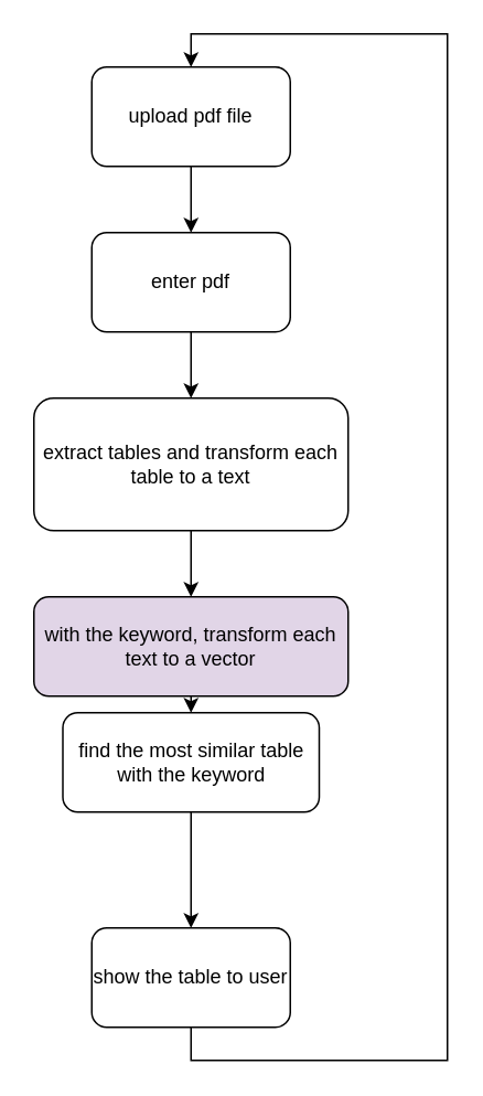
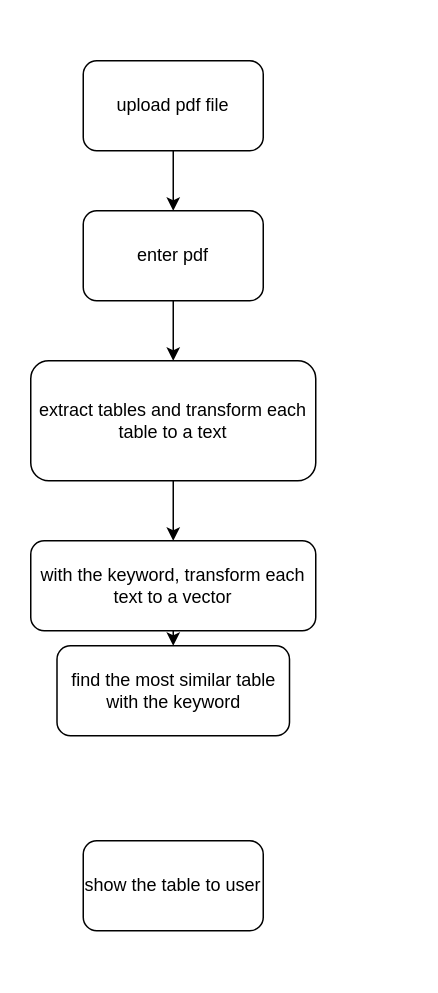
  <mxCell id="0" />
  <mxCell id="1" parent="0" />
  <mxCell id="2" style="edgeStyle=orthogonalEdgeStyle;rounded=0;orthogonalLoop=1;jettySize=auto;html=1;entryX=0.5;entryY=0;entryDx=0;entryDy=0;" edge="1" parent="1" source="3" target="11"><mxGeometry relative="1" as="geometry" /></mxCell>
  <mxCell id="3" value="upload pdf file" style="rounded=1;whiteSpace=wrap;html=1;" vertex="1" parent="1"><mxGeometry x="55" y="40" width="120" height="60" as="geometry" /></mxCell>
  <mxCell id="4" style="edgeStyle=orthogonalEdgeStyle;rounded=0;orthogonalLoop=1;jettySize=auto;html=1;exitX=0.5;exitY=1;exitDx=0;exitDy=0;" edge="1" parent="1" source="5" target="7"><mxGeometry relative="1" as="geometry" /></mxCell>
  <mxCell id="5" value="extract tables and transform each table to a text" style="rounded=1;whiteSpace=wrap;html=1;" vertex="1" parent="1"><mxGeometry x="20" y="240" width="190" height="80" as="geometry" /></mxCell>
  <mxCell id="6" style="edgeStyle=orthogonalEdgeStyle;rounded=0;orthogonalLoop=1;jettySize=auto;html=1;exitX=0.5;exitY=1;exitDx=0;exitDy=0;entryX=0.5;entryY=0;entryDx=0;entryDy=0;" edge="1" parent="1" source="7" target="9"><mxGeometry relative="1" as="geometry" /></mxCell>
- <mxCell id="7" value="with the keyword, transform each text to a vector" style="rounded=1;whiteSpace=wrap;html=1;fillColor=#e1d5e7;" vertex="1" parent="1"><mxGeometry x="20" y="360" width="190" height="60" as="geometry" /></mxCell>
- <mxCell id="8" style="edgeStyle=orthogonalEdgeStyle;rounded=0;orthogonalLoop=1;jettySize=auto;html=1;exitX=0.5;exitY=1;exitDx=0;exitDy=0;entryX=0.5;entryY=0;entryDx=0;entryDy=0;" edge="1" parent="1" source="9" target="13"><mxGeometry relative="1" as="geometry" /></mxCell>
+ <mxCell id="7" value="with the keyword, transform each text to a vector" style="rounded=1;whiteSpace=wrap;html=1;" vertex="1" parent="1"><mxGeometry x="20" y="360" width="190" height="60" as="geometry" /></mxCell>
  <mxCell id="9" value="find the most similar table with the keyword" style="rounded=1;whiteSpace=wrap;html=1;" vertex="1" parent="1"><mxGeometry x="37.5" y="430" width="155" height="60" as="geometry" /></mxCell>
  <mxCell id="10" style="edgeStyle=orthogonalEdgeStyle;rounded=0;orthogonalLoop=1;jettySize=auto;html=1;entryX=0.5;entryY=0;entryDx=0;entryDy=0;" edge="1" parent="1" source="11" target="5"><mxGeometry relative="1" as="geometry" /></mxCell>
  <mxCell id="11" value="enter pdf" style="rounded=1;whiteSpace=wrap;html=1;" vertex="1" parent="1"><mxGeometry x="55" y="140" width="120" height="60" as="geometry" /></mxCell>
- <mxCell id="12" style="edgeStyle=orthogonalEdgeStyle;rounded=0;orthogonalLoop=1;jettySize=auto;html=1;exitX=0.5;exitY=1;exitDx=0;exitDy=0;entryX=0.5;entryY=0;entryDx=0;entryDy=0;" edge="1" parent="1" source="13" target="3"><mxGeometry relative="1" as="geometry"><mxPoint x="290" y="180" as="targetPoint" /><Array as="points"><mxPoint x="115" y="640" /><mxPoint x="270" y="640" /><mxPoint x="270" y="20" /><mxPoint x="115" y="20" /></Array></mxGeometry></mxCell>
  <mxCell id="13" value="show the table to user" style="rounded=1;whiteSpace=wrap;html=1;" vertex="1" parent="1"><mxGeometry x="55" y="560" width="120" height="60" as="geometry" /></mxCell>
